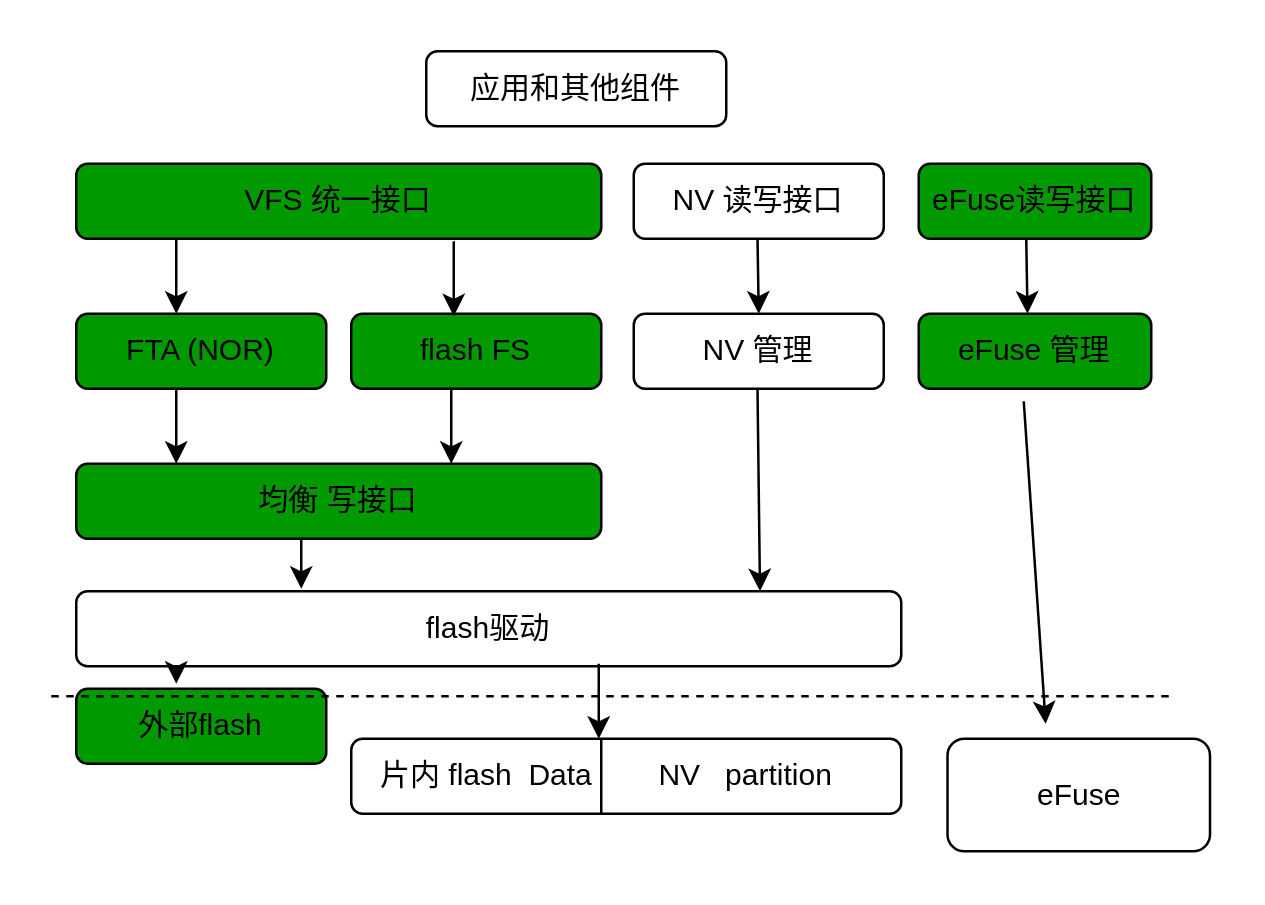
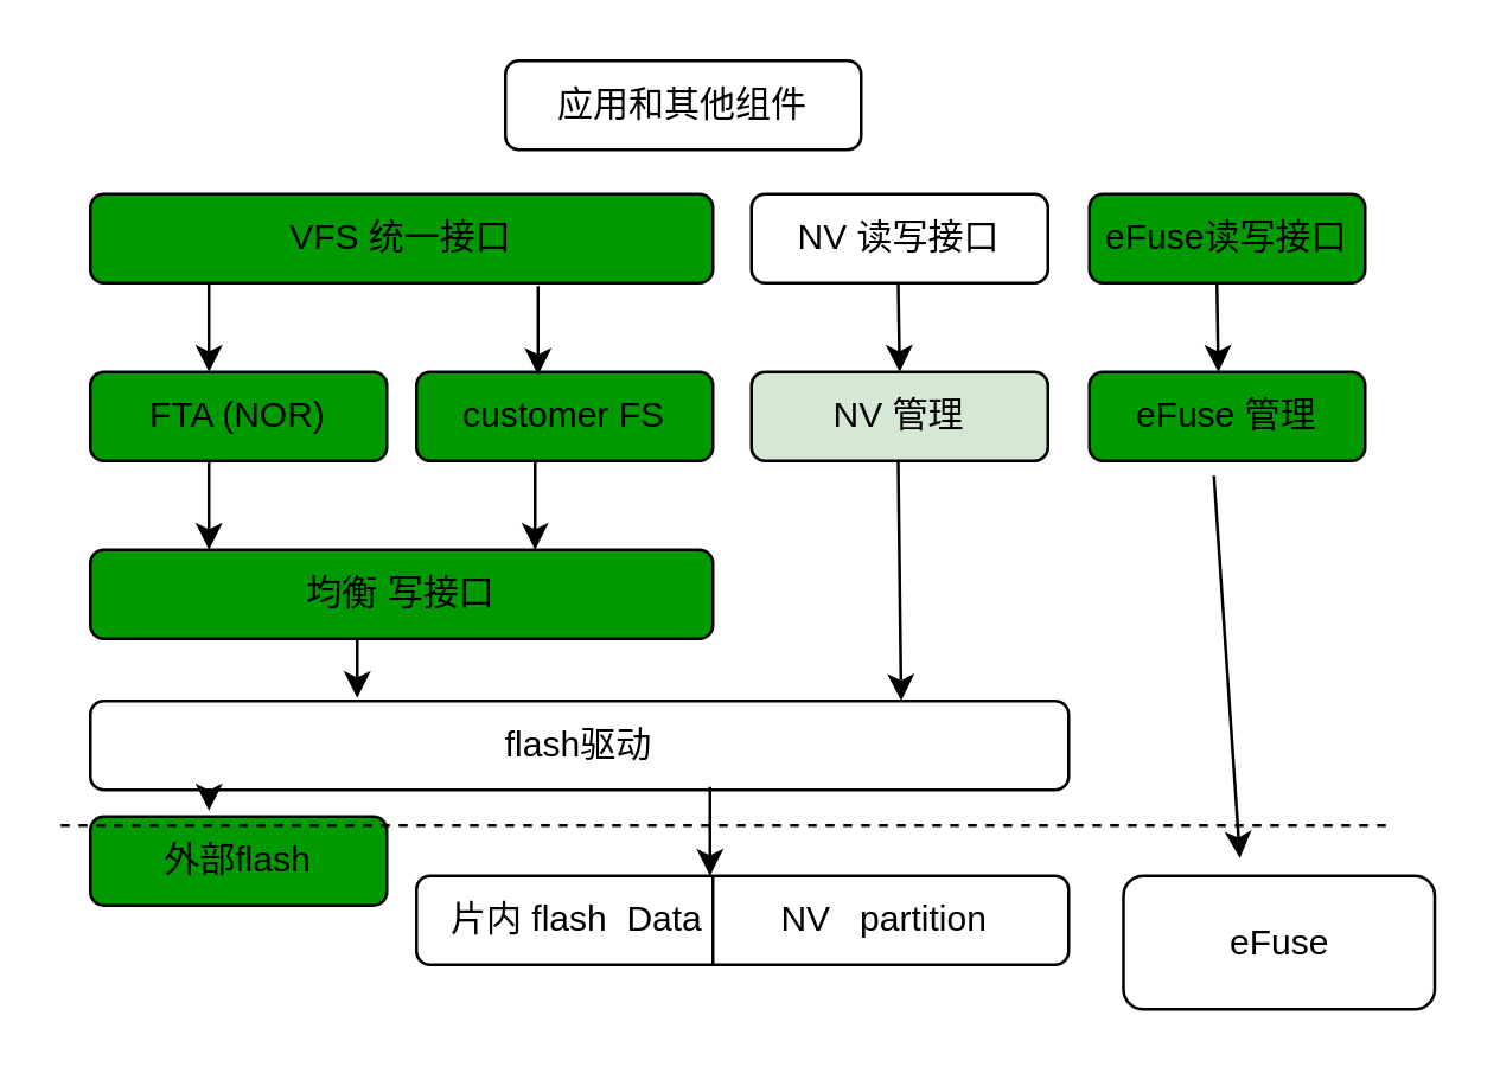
  <mxCell id="0" />
  <mxCell id="1" parent="0" />
  <mxCell id="2" value="VFS 统一接口" style="rounded=1;whiteSpace=wrap;html=1;fillColor=#009900;" parent="1" vertex="1"><mxGeometry x="30" y="65" width="210" height="30" as="geometry" /></mxCell>
  <mxCell id="3" value="FTA (NOR)" style="rounded=1;whiteSpace=wrap;html=1;fillColor=#009900;" parent="1" vertex="1"><mxGeometry x="30" y="125" width="100" height="30" as="geometry" /></mxCell>
- <mxCell id="4" value="flash FS" style="rounded=1;whiteSpace=wrap;html=1;fillColor=#009900;" parent="1" vertex="1"><mxGeometry x="140" y="125" width="100" height="30" as="geometry" /></mxCell>
+ <mxCell id="4" value="customer FS" style="rounded=1;whiteSpace=wrap;html=1;fillColor=#009900;" parent="1" vertex="1"><mxGeometry x="140" y="125" width="100" height="30" as="geometry" /></mxCell>
  <mxCell id="5" value="均衡 写接口" style="rounded=1;whiteSpace=wrap;html=1;fillColor=#009900;" parent="1" vertex="1"><mxGeometry x="30" y="185" width="210" height="30" as="geometry" /></mxCell>
  <mxCell id="6" value="flash驱动" style="rounded=1;whiteSpace=wrap;html=1;fillColor=#FFFFFF;" parent="1" vertex="1"><mxGeometry x="30" y="236" width="330" height="30" as="geometry" /></mxCell>
  <mxCell id="7" value="外部flash" style="rounded=1;whiteSpace=wrap;html=1;fillColor=#009900;" parent="1" vertex="1"><mxGeometry x="30" y="275" width="100" height="30" as="geometry" /></mxCell>
  <mxCell id="8" value="&amp;nbsp; &amp;nbsp;片内 flash&amp;nbsp; Data&amp;nbsp; &amp;nbsp; &amp;nbsp; &amp;nbsp; NV&amp;nbsp; &amp;nbsp;partition" style="rounded=1;whiteSpace=wrap;html=1;align=left;" parent="1" vertex="1"><mxGeometry x="140" y="295" width="220" height="30" as="geometry" /></mxCell>
  <mxCell id="9" value="" style="endArrow=none;html=1;" parent="1" edge="1"><mxGeometry width="50" height="50" relative="1" as="geometry"><mxPoint x="240" y="325" as="sourcePoint" /><mxPoint x="240" y="295" as="targetPoint" /></mxGeometry></mxCell>
  <mxCell id="10" value="eFuse" style="rounded=1;whiteSpace=wrap;html=1;" parent="1" vertex="1"><mxGeometry x="378.5" y="295" width="105" height="45" as="geometry" /></mxCell>
  <mxCell id="11" value="NV 读写接口" style="rounded=1;whiteSpace=wrap;html=1;" parent="1" vertex="1"><mxGeometry x="253" y="65" width="100" height="30" as="geometry" /></mxCell>
- <mxCell id="12" value="NV 管理" style="rounded=1;whiteSpace=wrap;html=1;" parent="1" vertex="1"><mxGeometry x="253" y="125" width="100" height="30" as="geometry" /></mxCell>
+ <mxCell id="12" value="NV 管理" style="rounded=1;whiteSpace=wrap;html=1;fillColor=#d5e8d4;" parent="1" vertex="1"><mxGeometry x="253" y="125" width="100" height="30" as="geometry" /></mxCell>
  <mxCell id="13" value="eFuse读写接口" style="rounded=1;whiteSpace=wrap;html=1;fillColor=#009900;" parent="1" vertex="1"><mxGeometry x="367" y="65" width="93" height="30" as="geometry" /></mxCell>
  <mxCell id="14" value="eFuse&amp;nbsp;管理" style="rounded=1;whiteSpace=wrap;html=1;fillColor=#009900;" parent="1" vertex="1"><mxGeometry x="367" y="125" width="93" height="30" as="geometry" /></mxCell>
  <mxCell id="15" value="" style="endArrow=classic;html=1;" parent="1" edge="1"><mxGeometry width="50" height="50" relative="1" as="geometry"><mxPoint x="302.5" y="95" as="sourcePoint" /><mxPoint x="303" y="125" as="targetPoint" /></mxGeometry></mxCell>
  <mxCell id="16" value="" style="endArrow=classic;html=1;" parent="1" edge="1"><mxGeometry width="50" height="50" relative="1" as="geometry"><mxPoint x="70" y="95" as="sourcePoint" /><mxPoint x="70" y="125" as="targetPoint" /></mxGeometry></mxCell>
  <mxCell id="17" value="" style="endArrow=classic;html=1;" parent="1" edge="1"><mxGeometry width="50" height="50" relative="1" as="geometry"><mxPoint x="70" y="155" as="sourcePoint" /><mxPoint x="70" y="185" as="targetPoint" /></mxGeometry></mxCell>
  <mxCell id="18" value="" style="endArrow=classic;html=1;" parent="1" edge="1"><mxGeometry width="50" height="50" relative="1" as="geometry"><mxPoint x="120" y="215" as="sourcePoint" /><mxPoint x="120" y="235" as="targetPoint" /></mxGeometry></mxCell>
  <mxCell id="19" value="" style="endArrow=classic;html=1;" parent="1" edge="1"><mxGeometry width="50" height="50" relative="1" as="geometry"><mxPoint x="410" y="95" as="sourcePoint" /><mxPoint x="410.5" y="125" as="targetPoint" /></mxGeometry></mxCell>
  <mxCell id="20" value="" style="endArrow=classic;html=1;" parent="1" edge="1"><mxGeometry width="50" height="50" relative="1" as="geometry"><mxPoint x="181" y="96" as="sourcePoint" /><mxPoint x="181" y="126" as="targetPoint" /></mxGeometry></mxCell>
  <mxCell id="21" value="" style="endArrow=classic;html=1;" parent="1" edge="1"><mxGeometry width="50" height="50" relative="1" as="geometry"><mxPoint x="180" y="155" as="sourcePoint" /><mxPoint x="180" y="185" as="targetPoint" /></mxGeometry></mxCell>
  <mxCell id="22" value="" style="endArrow=classic;html=1;entryX=0.4;entryY=-0.067;entryDx=0;entryDy=0;entryPerimeter=0;" parent="1" target="7" edge="1"><mxGeometry width="50" height="50" relative="1" as="geometry"><mxPoint x="70" y="267" as="sourcePoint" /><mxPoint x="70" y="287" as="targetPoint" /></mxGeometry></mxCell>
  <mxCell id="23" value="" style="endArrow=classic;html=1;" parent="1" edge="1"><mxGeometry width="50" height="50" relative="1" as="geometry"><mxPoint x="302.5" y="155" as="sourcePoint" /><mxPoint x="303.5" y="236" as="targetPoint" /></mxGeometry></mxCell>
  <mxCell id="24" value="" style="endArrow=classic;html=1;entryX=0.374;entryY=-0.133;entryDx=0;entryDy=0;entryPerimeter=0;" parent="1" edge="1" target="10"><mxGeometry width="50" height="50" relative="1" as="geometry"><mxPoint x="409" y="160" as="sourcePoint" /><mxPoint x="411" y="285" as="targetPoint" /></mxGeometry></mxCell>
  <mxCell id="25" value="" style="endArrow=classic;html=1;" parent="1" edge="1"><mxGeometry width="50" height="50" relative="1" as="geometry"><mxPoint x="239" y="265" as="sourcePoint" /><mxPoint x="239" y="295" as="targetPoint" /></mxGeometry></mxCell>
  <mxCell id="26" value="应用和其他组件" style="rounded=1;whiteSpace=wrap;html=1;" parent="1" vertex="1"><mxGeometry x="170" y="20" width="120" height="30" as="geometry" /></mxCell>
  <mxCell id="27" value="" style="endArrow=none;dashed=1;html=1;" edge="1" parent="1"><mxGeometry width="50" height="50" relative="1" as="geometry"><mxPoint x="20" y="278" as="sourcePoint" /><mxPoint x="470" y="278" as="targetPoint" /></mxGeometry></mxCell>
